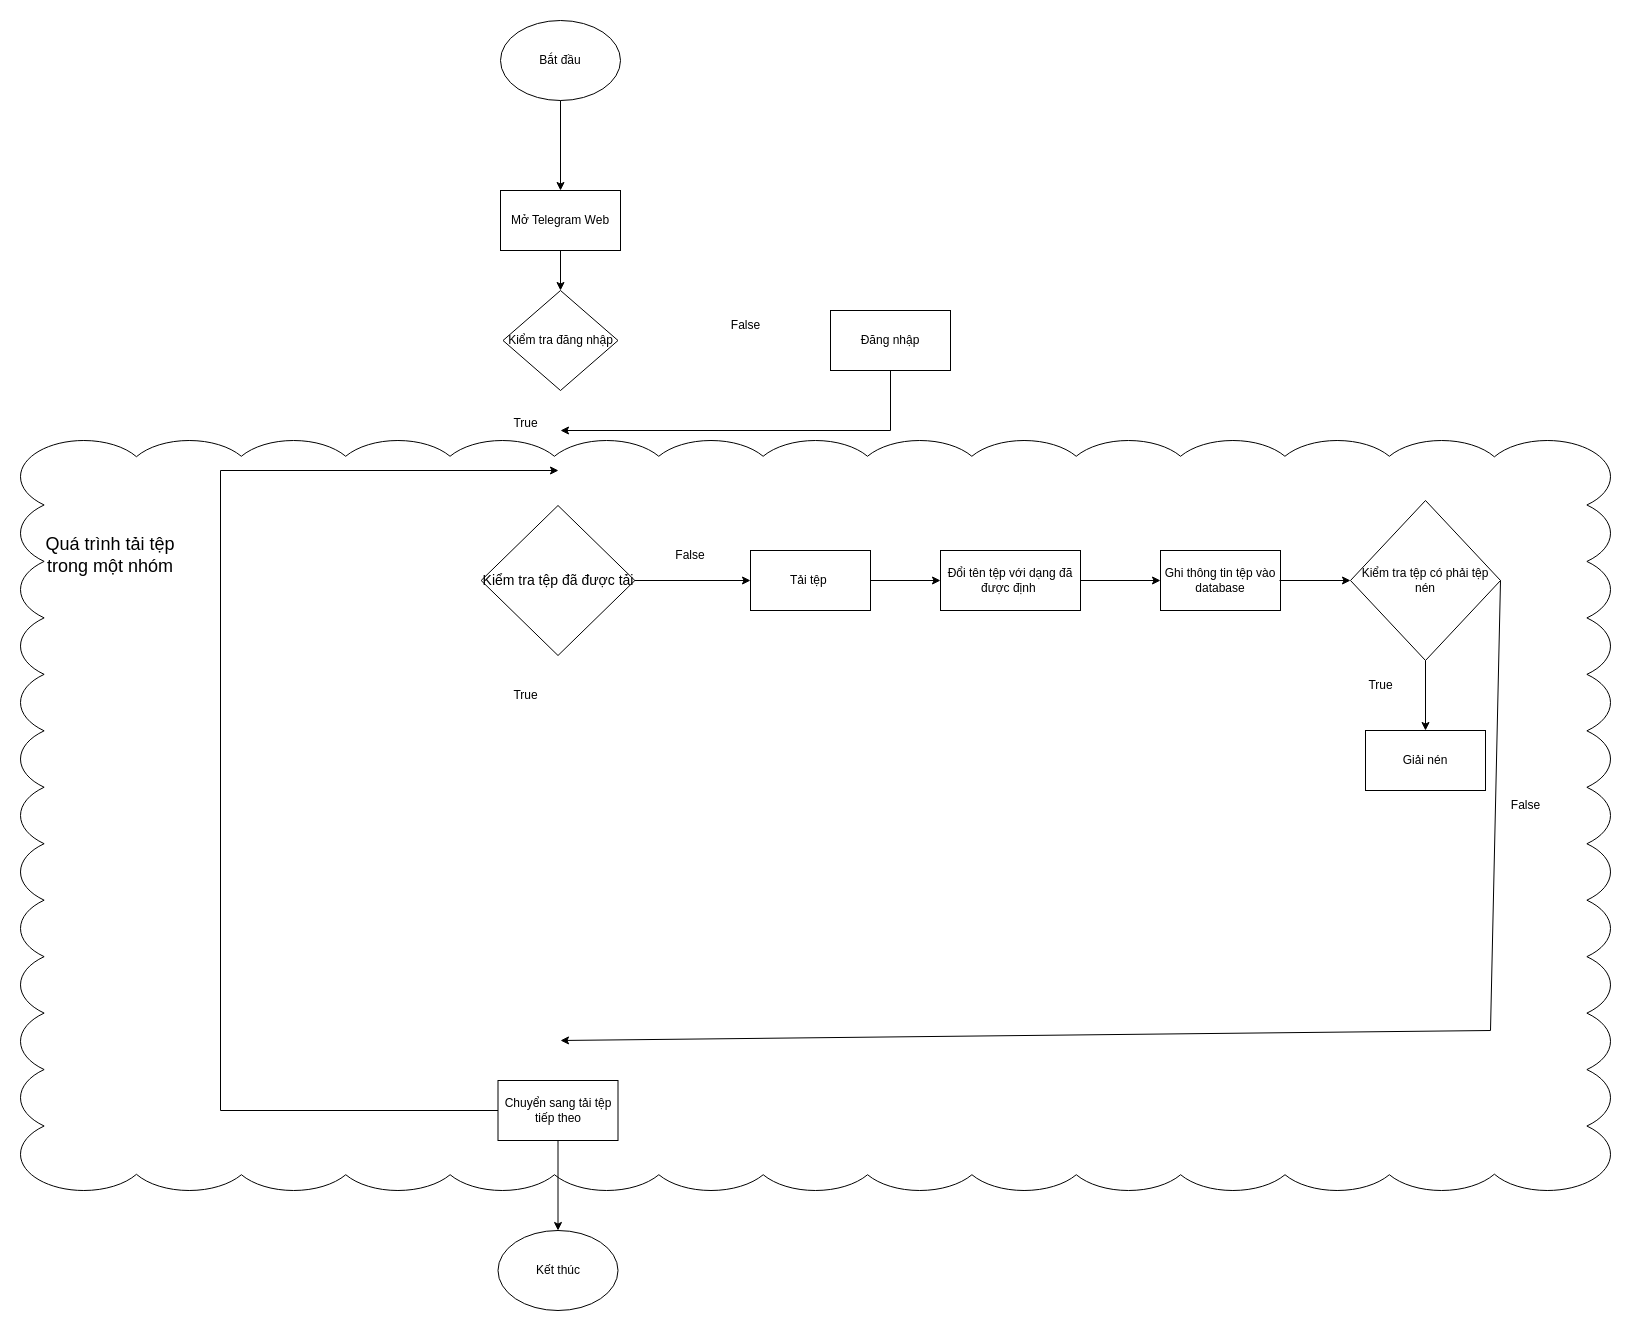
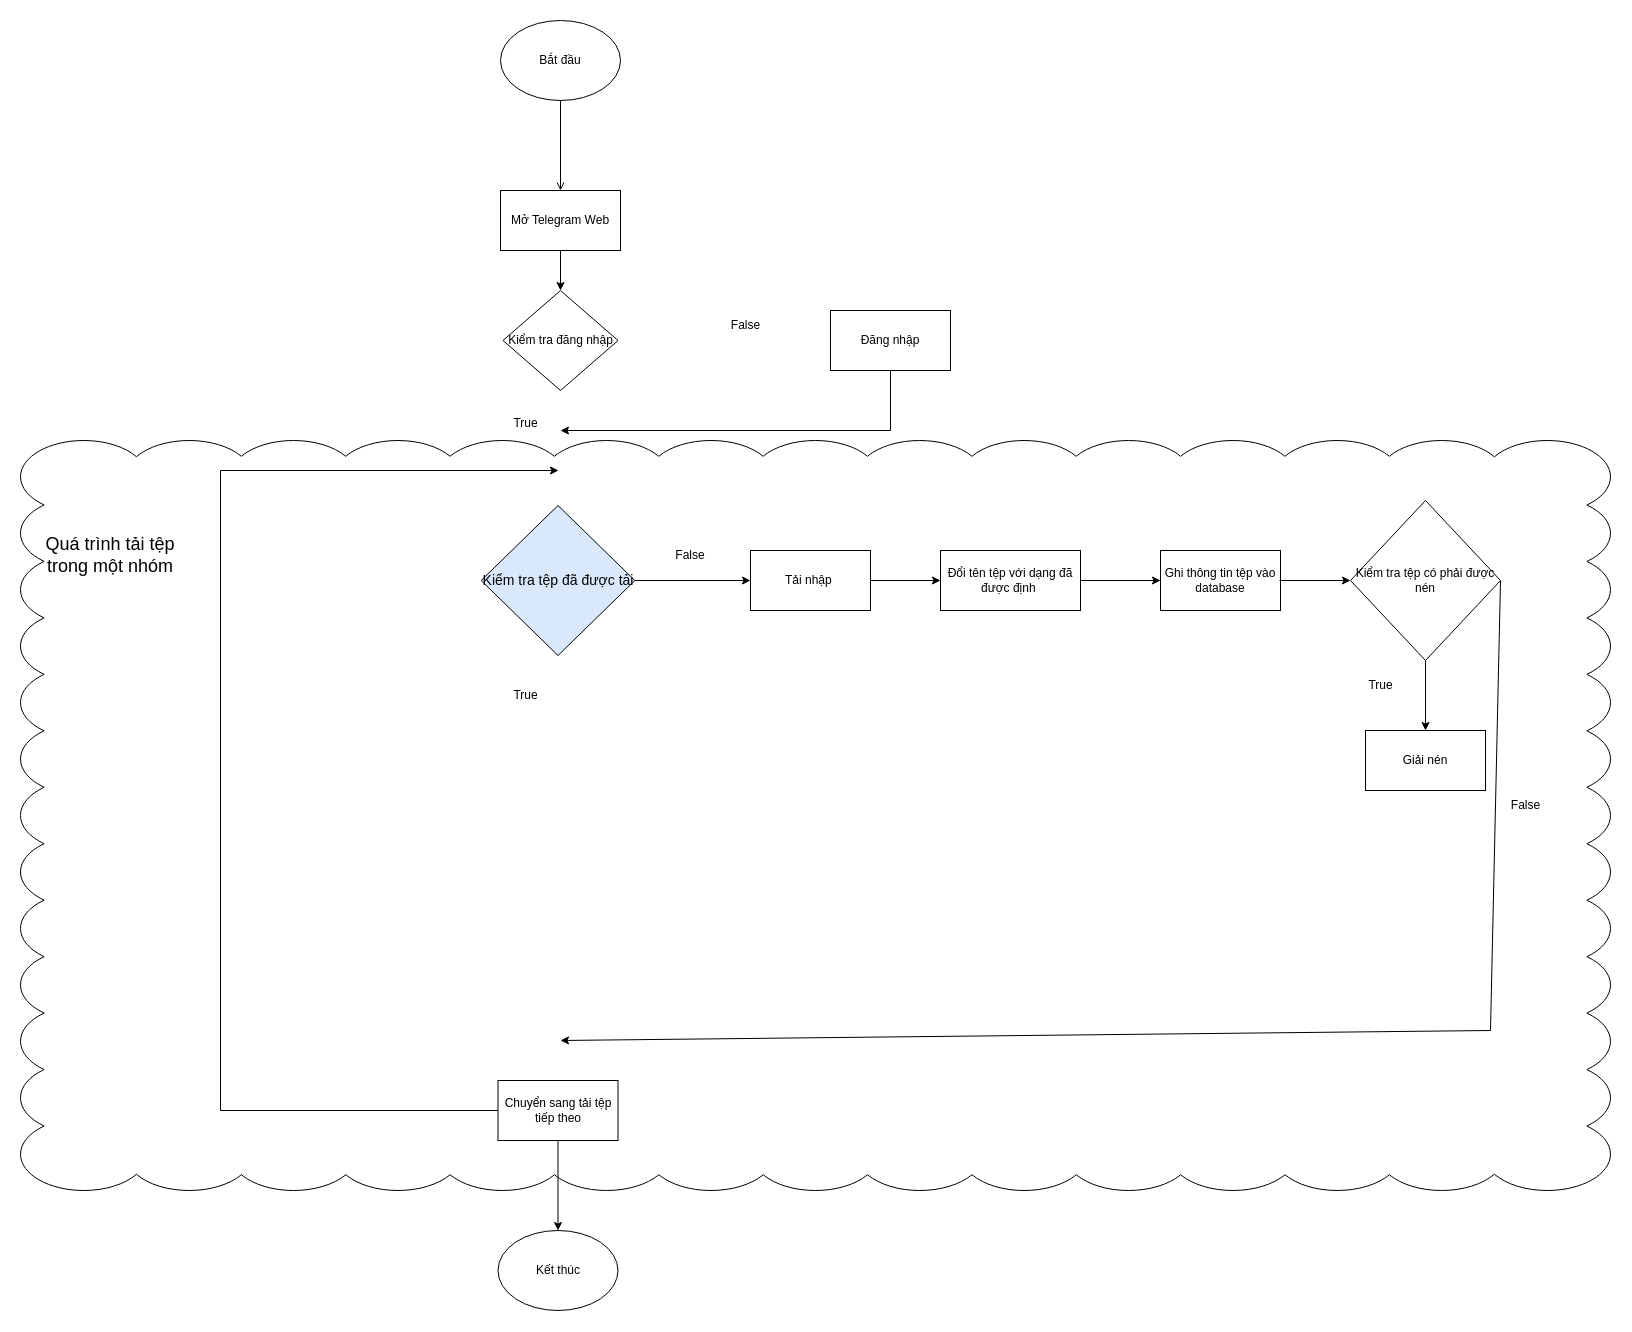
  <mxCell id="0" />
  <mxCell id="1" parent="0" />
  <mxCell id="2" value="" style="whiteSpace=wrap;html=1;shape=mxgraph.basic.cloud_rect" vertex="1" parent="1"><mxGeometry x="20" y="440" width="1590" height="750" as="geometry" /></mxCell>
  <mxCell id="3" value="Mở Telegram Web" style="rounded=0;whiteSpace=wrap;html=1;" vertex="1" parent="1"><mxGeometry x="500" y="190" width="120" height="60" as="geometry" /></mxCell>
  <mxCell id="4" value="Kiểm tra đăng nhập" style="rhombus;whiteSpace=wrap;html=1;" vertex="1" parent="1"><mxGeometry x="502.5" y="290" width="115" height="100" as="geometry" /></mxCell>
  <mxCell id="5" value="" style="endArrow=classic;html=1;rounded=0;exitX=0.5;exitY=1;exitDx=0;exitDy=0;" edge="1" parent="1" source="3" target="4"><mxGeometry width="50" height="50" relative="1" as="geometry"><mxPoint x="820" y="470" as="sourcePoint" /><mxPoint x="870" y="420" as="targetPoint" /></mxGeometry></mxCell>
- <mxCell id="6" value="&lt;font style=&quot;font-size: 14px;&quot;&gt;Kiểm tra tệp đã được tải&lt;/font&gt;" style="rhombus;whiteSpace=wrap;html=1;" vertex="1" parent="1"><mxGeometry x="480.63" y="505" width="153.75" height="150" as="geometry" /></mxCell>
+ <mxCell id="6" value="&lt;font style=&quot;font-size: 14px;&quot;&gt;Kiểm tra tệp đã được tải&lt;/font&gt;" style="rhombus;whiteSpace=wrap;html=1;fillColor=#dae8fc;" vertex="1" parent="1"><mxGeometry x="480.63" y="505" width="153.75" height="150" as="geometry" /></mxCell>
  <mxCell id="7" value="Chuyển sang tải tệp tiếp theo" style="rounded=0;whiteSpace=wrap;html=1;" vertex="1" parent="1"><mxGeometry x="497.5" y="1080" width="120" height="60" as="geometry" /></mxCell>
  <mxCell id="8" value="Bắt đầu" style="ellipse;whiteSpace=wrap;html=1;" vertex="1" parent="1"><mxGeometry x="500" y="20" width="120" height="80" as="geometry" /></mxCell>
- <mxCell id="9" value="" style="endArrow=classic;html=1;rounded=0;exitX=0.5;exitY=1;exitDx=0;exitDy=0;entryX=0.5;entryY=0;entryDx=0;entryDy=0;" edge="1" parent="1" source="8" target="3"><mxGeometry width="50" height="50" relative="1" as="geometry"><mxPoint x="820" y="370" as="sourcePoint" /><mxPoint x="566" y="191" as="targetPoint" /></mxGeometry></mxCell>
+ <mxCell id="9" value="" style="endArrow=open;html=1;rounded=0;exitX=0.5;exitY=1;exitDx=0;exitDy=0;entryX=0.5;entryY=0;entryDx=0;entryDy=0;" edge="1" parent="1" source="8" target="3"><mxGeometry width="50" height="50" relative="1" as="geometry"><mxPoint x="820" y="370" as="sourcePoint" /><mxPoint x="566" y="191" as="targetPoint" /></mxGeometry></mxCell>
  <mxCell id="10" value="Kết thúc" style="ellipse;whiteSpace=wrap;html=1;" vertex="1" parent="1"><mxGeometry x="497.5" y="1230" width="120" height="80" as="geometry" /></mxCell>
  <mxCell id="11" value="" style="endArrow=classic;html=1;rounded=0;exitX=0.5;exitY=1;exitDx=0;exitDy=0;" edge="1" parent="1" source="7" target="10"><mxGeometry width="50" height="50" relative="1" as="geometry"><mxPoint x="820" y="970" as="sourcePoint" /><mxPoint x="870" y="920" as="targetPoint" /></mxGeometry></mxCell>
  <mxCell id="12" value="Đăng nhập" style="rounded=0;whiteSpace=wrap;html=1;" vertex="1" parent="1"><mxGeometry x="830" y="310" width="120" height="60" as="geometry" /></mxCell>
  <mxCell id="13" value="False" style="text;html=1;align=center;verticalAlign=middle;resizable=0;points=[];autosize=1;strokeColor=none;fillColor=none;" vertex="1" parent="1"><mxGeometry x="720" y="310" width="50" height="30" as="geometry" /></mxCell>
  <mxCell id="14" value="" style="endArrow=classic;html=1;rounded=0;exitX=0.5;exitY=1;exitDx=0;exitDy=0;" edge="1" parent="1" source="12"><mxGeometry width="50" height="50" relative="1" as="geometry"><mxPoint x="820" y="370" as="sourcePoint" /><mxPoint x="560" y="430" as="targetPoint" /><Array as="points"><mxPoint x="890" y="430" /></Array></mxGeometry></mxCell>
  <mxCell id="15" value="True" style="text;html=1;align=center;verticalAlign=middle;resizable=0;points=[];autosize=1;strokeColor=none;fillColor=none;" vertex="1" parent="1"><mxGeometry x="500" y="680" width="50" height="30" as="geometry" /></mxCell>
  <mxCell id="16" value="True" style="text;html=1;align=center;verticalAlign=middle;resizable=0;points=[];autosize=1;strokeColor=none;fillColor=none;" vertex="1" parent="1"><mxGeometry x="500" y="408" width="50" height="30" as="geometry" /></mxCell>
  <mxCell id="17" value="False" style="text;html=1;strokeColor=none;fillColor=none;align=center;verticalAlign=middle;whiteSpace=wrap;rounded=0;" vertex="1" parent="1"><mxGeometry x="660" y="540" width="60" height="30" as="geometry" /></mxCell>
- <mxCell id="18" value="Tải tệp&amp;nbsp;" style="rounded=0;whiteSpace=wrap;html=1;" vertex="1" parent="1"><mxGeometry x="750" y="550" width="120" height="60" as="geometry" /></mxCell>
+ <mxCell id="18" value="Tải nhập&amp;nbsp;" style="rounded=0;whiteSpace=wrap;html=1;" vertex="1" parent="1"><mxGeometry x="750" y="550" width="120" height="60" as="geometry" /></mxCell>
  <mxCell id="19" value="" style="endArrow=classic;html=1;rounded=0;exitX=1;exitY=0.5;exitDx=0;exitDy=0;entryX=0;entryY=0.5;entryDx=0;entryDy=0;" edge="1" parent="1" source="6" target="18"><mxGeometry width="50" height="50" relative="1" as="geometry"><mxPoint x="820" y="670" as="sourcePoint" /><mxPoint x="870" y="620" as="targetPoint" /></mxGeometry></mxCell>
- <mxCell id="20" value="Kiểm tra tệp có phải tệp nén" style="rhombus;whiteSpace=wrap;html=1;" vertex="1" parent="1"><mxGeometry x="1350" y="500" width="150" height="160" as="geometry" /></mxCell>
+ <mxCell id="20" value="Kiểm tra tệp có phải được nén" style="rhombus;whiteSpace=wrap;html=1;" vertex="1" parent="1"><mxGeometry x="1350" y="500" width="150" height="160" as="geometry" /></mxCell>
  <mxCell id="21" value="Giải nén" style="rounded=0;whiteSpace=wrap;html=1;" vertex="1" parent="1"><mxGeometry x="1365" y="730" width="120" height="60" as="geometry" /></mxCell>
  <mxCell id="22" value="Đổi tên tệp với dạng đã được định&amp;nbsp;" style="rounded=0;whiteSpace=wrap;html=1;" vertex="1" parent="1"><mxGeometry x="940" y="550" width="140" height="60" as="geometry" /></mxCell>
  <mxCell id="23" value="" style="endArrow=classic;html=1;rounded=0;exitX=1;exitY=0.5;exitDx=0;exitDy=0;entryX=0;entryY=0.5;entryDx=0;entryDy=0;" edge="1" parent="1" source="18" target="22"><mxGeometry width="50" height="50" relative="1" as="geometry"><mxPoint x="820" y="670" as="sourcePoint" /><mxPoint x="870" y="620" as="targetPoint" /></mxGeometry></mxCell>
  <mxCell id="24" value="" style="endArrow=classic;html=1;rounded=0;exitX=0.5;exitY=1;exitDx=0;exitDy=0;entryX=0.5;entryY=0;entryDx=0;entryDy=0;" edge="1" parent="1" source="20" target="21"><mxGeometry width="50" height="50" relative="1" as="geometry"><mxPoint x="820" y="560" as="sourcePoint" /><mxPoint x="870" y="510" as="targetPoint" /></mxGeometry></mxCell>
  <mxCell id="25" value="Ghi thông tin tệp vào database" style="rounded=0;whiteSpace=wrap;html=1;" vertex="1" parent="1"><mxGeometry x="1160" y="550" width="120" height="60" as="geometry" /></mxCell>
  <mxCell id="26" value="" style="endArrow=classic;html=1;rounded=0;exitX=0.992;exitY=0.5;exitDx=0;exitDy=0;exitPerimeter=0;" edge="1" parent="1" source="25" target="20"><mxGeometry width="50" height="50" relative="1" as="geometry"><mxPoint x="1270" y="500" as="sourcePoint" /><mxPoint x="1320" y="450" as="targetPoint" /></mxGeometry></mxCell>
  <mxCell id="27" value="" style="endArrow=classic;html=1;rounded=0;exitX=1;exitY=0.5;exitDx=0;exitDy=0;" edge="1" parent="1" source="20"><mxGeometry width="50" height="50" relative="1" as="geometry"><mxPoint x="820" y="760" as="sourcePoint" /><mxPoint x="560" y="1040" as="targetPoint" /><Array as="points"><mxPoint x="1490" y="1030" /></Array></mxGeometry></mxCell>
  <mxCell id="28" value="False" style="text;html=1;align=center;verticalAlign=middle;resizable=0;points=[];autosize=1;strokeColor=none;fillColor=none;" vertex="1" parent="1"><mxGeometry x="1500" y="790" width="50" height="30" as="geometry" /></mxCell>
  <mxCell id="29" value="" style="endArrow=classic;html=1;rounded=0;exitX=0;exitY=0.5;exitDx=0;exitDy=0;" edge="1" parent="1" source="7"><mxGeometry width="50" height="50" relative="1" as="geometry"><mxPoint x="820" y="960" as="sourcePoint" /><mxPoint x="558" y="470" as="targetPoint" /><Array as="points"><mxPoint x="220" y="1110" /><mxPoint x="220" y="470" /></Array></mxGeometry></mxCell>
  <mxCell id="30" value="True" style="text;html=1;align=center;verticalAlign=middle;resizable=0;points=[];autosize=1;strokeColor=none;fillColor=none;" vertex="1" parent="1"><mxGeometry x="1355" y="670" width="50" height="30" as="geometry" /></mxCell>
  <mxCell id="31" value="&lt;font style=&quot;font-size: 18px;&quot;&gt;Quá trình tải tệp trong một nhóm&lt;/font&gt;" style="text;html=1;strokeColor=none;fillColor=none;align=center;verticalAlign=middle;whiteSpace=wrap;rounded=0;" vertex="1" parent="1"><mxGeometry x="30" y="410" width="160" height="290" as="geometry" /></mxCell>
  <mxCell id="32" value="" style="endArrow=classic;html=1;rounded=0;exitX=1;exitY=0.5;exitDx=0;exitDy=0;" edge="1" parent="1" source="22" target="25"><mxGeometry width="50" height="50" relative="1" as="geometry"><mxPoint x="810" y="750" as="sourcePoint" /><mxPoint x="860" y="700" as="targetPoint" /></mxGeometry></mxCell>
